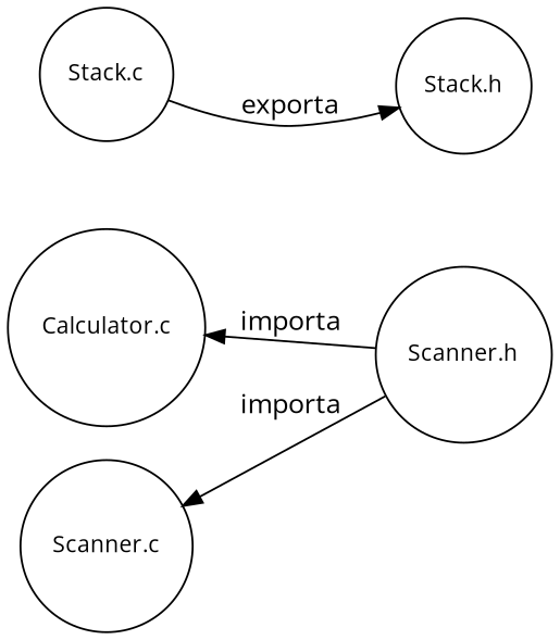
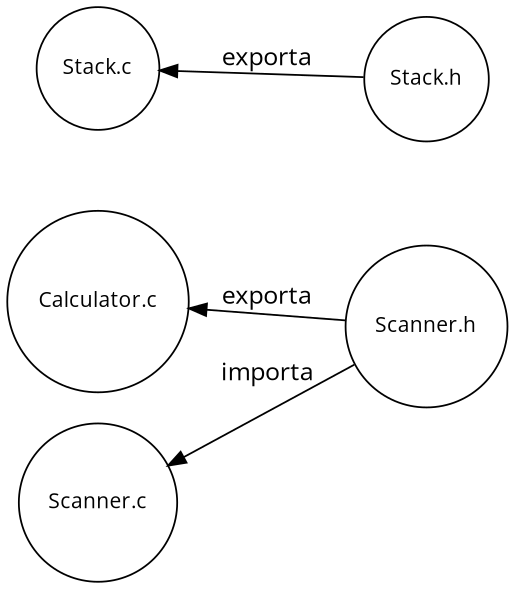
  digraph {
    fontname="Open Sans"
    rankdir=RL
    node [fontname="Open Sans" fontsize=12 shape=circle]
    edge [fontname="Open Sans"]
    n1 [label="Calculator.c"]
    n2 [label="Stack.h"]
    n3 [label="Stack.c"]
    n4 [label="Scanner.h"]
    n5 [label="Scanner.c"]
-   n3 -> n2 [label=exporta]
-   n4 -> n1 [label=importa]
+   n2 -> n3 [label=exporta]
+   n4 -> n1 [label=exporta]
    n4 -> n5 [label=importa]
  }
